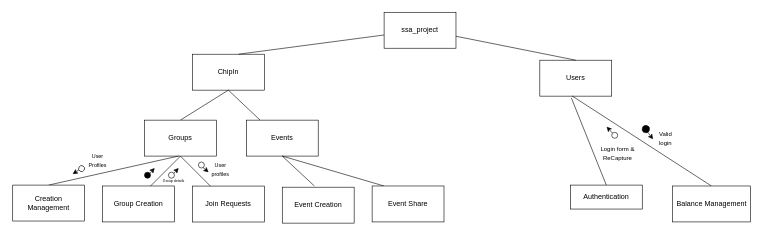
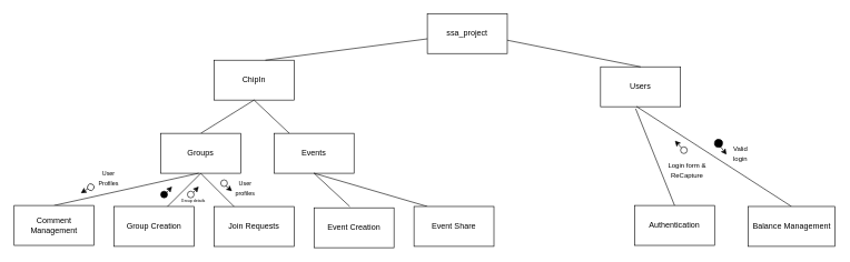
  <mxCell id="0" />
  <mxCell id="1" parent="0" />
  <mxCell id="2" value="ssa_project" style="rounded=0;whiteSpace=wrap;html=1;" parent="1" vertex="1"><mxGeometry x="640" y="20" width="120" height="60" as="geometry" /></mxCell>
  <mxCell id="3" value="Users" style="rounded=0;whiteSpace=wrap;html=1;" parent="1" vertex="1"><mxGeometry x="900" y="100" width="120" height="60" as="geometry" /></mxCell>
  <mxCell id="4" value="ChipIn" style="rounded=0;whiteSpace=wrap;html=1;" parent="1" vertex="1"><mxGeometry x="320" y="90" width="120" height="60" as="geometry" /></mxCell>
- <mxCell id="5" value="Authentication" style="rounded=0;whiteSpace=wrap;html=1;" parent="1" vertex="1"><mxGeometry x="951" y="308.5" width="120" height="40" as="geometry" /></mxCell>
+ <mxCell id="5" value="Authentication" style="rounded=0;whiteSpace=wrap;html=1;" parent="1" vertex="1"><mxGeometry x="951" y="308.5" width="120" height="60" as="geometry" /></mxCell>
  <mxCell id="6" value="" style="endArrow=none;html=1;rounded=0;entryX=0.5;entryY=1;entryDx=0;entryDy=0;" parent="1" target="4" edge="1"><mxGeometry width="50" height="50" relative="1" as="geometry"><mxPoint x="300" y="200" as="sourcePoint" /><mxPoint x="280" y="150" as="targetPoint" /></mxGeometry></mxCell>
  <mxCell id="7" value="Groups" style="rounded=0;whiteSpace=wrap;html=1;" parent="1" vertex="1"><mxGeometry x="240" y="200.07" width="120" height="60" as="geometry" /></mxCell>
  <mxCell id="8" value="Group Creation" style="rounded=0;whiteSpace=wrap;html=1;" parent="1" vertex="1"><mxGeometry x="170" y="310" width="120" height="60" as="geometry" /></mxCell>
  <mxCell id="9" value="Join Requests" style="rounded=0;whiteSpace=wrap;html=1;" parent="1" vertex="1"><mxGeometry x="320" y="310.14" width="120" height="60" as="geometry" /></mxCell>
  <mxCell id="10" value="" style="endArrow=none;html=1;rounded=0;" parent="1" edge="1"><mxGeometry width="50" height="50" relative="1" as="geometry"><mxPoint x="250" y="310.14" as="sourcePoint" /><mxPoint x="300" y="260.14" as="targetPoint" /></mxGeometry></mxCell>
  <mxCell id="11" value="" style="endArrow=none;html=1;rounded=0;" parent="1" edge="1"><mxGeometry width="50" height="50" relative="1" as="geometry"><mxPoint x="300" y="260.14" as="sourcePoint" /><mxPoint x="350" y="310.14" as="targetPoint" /></mxGeometry></mxCell>
  <mxCell id="12" value="" style="group;rotation=0;" parent="1" vertex="1" connectable="0"><mxGeometry x="240" y="280" width="17" height="17" as="geometry" /></mxCell>
  <mxCell id="13" value="" style="ellipse;whiteSpace=wrap;html=1;aspect=fixed;fillColor=#000000;rotation=0;" parent="12" vertex="1"><mxGeometry y="7" width="10" height="10" as="geometry" /></mxCell>
  <mxCell id="14" value="" style="endArrow=classic;html=1;rounded=0;exitX=1;exitY=0;exitDx=0;exitDy=0;" parent="12" edge="1"><mxGeometry width="50" height="50" relative="1" as="geometry"><mxPoint x="6" y="12" as="sourcePoint" /><mxPoint x="17" as="targetPoint" /></mxGeometry></mxCell>
  <mxCell id="15" value="" style="group" parent="1" vertex="1" connectable="0"><mxGeometry x="280" y="280" width="17" height="17" as="geometry" /></mxCell>
  <mxCell id="16" value="" style="endArrow=classic;html=1;rounded=0;exitX=1;exitY=0;exitDx=0;exitDy=0;" parent="15" edge="1"><mxGeometry width="50" height="50" relative="1" as="geometry"><mxPoint x="6" y="12" as="sourcePoint" /><mxPoint x="17" as="targetPoint" /></mxGeometry></mxCell>
  <mxCell id="17" value="" style="ellipse;whiteSpace=wrap;html=1;aspect=fixed;fillColor=#FFFFFF;rotation=0;strokeColor=#000000;" parent="15" vertex="1"><mxGeometry y="7" width="10" height="10" as="geometry" /></mxCell>
  <mxCell id="18" value="" style="group;rotation=90;" parent="1" vertex="1" connectable="0"><mxGeometry x="330" y="270" width="17" height="17" as="geometry" /></mxCell>
  <mxCell id="19" value="" style="endArrow=classic;html=1;rounded=0;exitX=1;exitY=0;exitDx=0;exitDy=0;" parent="18" edge="1"><mxGeometry width="50" height="50" relative="1" as="geometry"><mxPoint x="4" y="6" as="sourcePoint" /><mxPoint x="17" y="17" as="targetPoint" /></mxGeometry></mxCell>
  <mxCell id="20" value="" style="ellipse;whiteSpace=wrap;html=1;aspect=fixed;fillColor=#FFFFFF;rotation=90;strokeColor=#000000;" parent="18" vertex="1"><mxGeometry width="10" height="10" as="geometry" /></mxCell>
  <mxCell id="21" value="&lt;font style=&quot;font-size: 10px;&quot;&gt;Valid login&lt;/font&gt;" style="text;html=1;align=center;verticalAlign=middle;whiteSpace=wrap;rounded=0;" parent="1" vertex="1"><mxGeometry x="1090" y="219.93" width="40" height="20" as="geometry" /></mxCell>
  <mxCell id="22" value="&lt;font style=&quot;font-size: 6px;&quot;&gt;Group details&lt;/font&gt;" style="text;html=1;align=center;verticalAlign=middle;whiteSpace=wrap;rounded=0;" parent="1" vertex="1"><mxGeometry x="268.5" y="290" width="40" height="20" as="geometry" /></mxCell>
  <mxCell id="23" value="&lt;font style=&quot;font-size: 9px;&quot;&gt;User profiles&lt;/font&gt;" style="text;html=1;align=center;verticalAlign=middle;whiteSpace=wrap;rounded=0;" parent="1" vertex="1"><mxGeometry x="347" y="271" width="40" height="20" as="geometry" /></mxCell>
  <mxCell id="24" value="" style="endArrow=none;html=1;rounded=0;entryX=0.197;entryY=0.01;entryDx=0;entryDy=0;entryPerimeter=0;exitX=0.5;exitY=1;exitDx=0;exitDy=0;" parent="1" source="4" target="25" edge="1"><mxGeometry width="50" height="50" relative="1" as="geometry"><mxPoint x="347" y="150" as="sourcePoint" /><mxPoint x="440" y="200" as="targetPoint" /></mxGeometry></mxCell>
  <mxCell id="25" value="Events" style="rounded=0;whiteSpace=wrap;html=1;" parent="1" vertex="1"><mxGeometry x="410" y="200.07" width="120" height="60" as="geometry" /></mxCell>
  <mxCell id="26" value="" style="endArrow=none;html=1;rounded=0;exitX=0.447;exitY=-0.033;exitDx=0;exitDy=0;exitPerimeter=0;entryX=0.5;entryY=1;entryDx=0;entryDy=0;" parent="1" source="27" target="25" edge="1"><mxGeometry width="50" height="50" relative="1" as="geometry"><mxPoint x="530.5" y="300" as="sourcePoint" /><mxPoint x="530" y="260.07" as="targetPoint" /></mxGeometry></mxCell>
  <mxCell id="27" value="Event Creation" style="rounded=0;whiteSpace=wrap;html=1;" parent="1" vertex="1"><mxGeometry x="470" y="312" width="120" height="60" as="geometry" /></mxCell>
  <mxCell id="28" value="" style="endArrow=none;html=1;rounded=0;entryX=0.5;entryY=1;entryDx=0;entryDy=0;" parent="1" target="25" edge="1"><mxGeometry width="50" height="50" relative="1" as="geometry"><mxPoint x="640" y="310" as="sourcePoint" /><mxPoint x="530" y="260" as="targetPoint" /></mxGeometry></mxCell>
  <mxCell id="29" value="Event Share" style="rounded=0;whiteSpace=wrap;html=1;" parent="1" vertex="1"><mxGeometry x="620" y="310" width="120" height="60" as="geometry" /></mxCell>
  <mxCell id="30" value="" style="endArrow=none;html=1;rounded=0;exitX=0.438;exitY=1.048;exitDx=0;exitDy=0;exitPerimeter=0;entryX=0.5;entryY=0;entryDx=0;entryDy=0;" parent="1" source="3" edge="1" target="5"><mxGeometry width="50" height="50" relative="1" as="geometry"><mxPoint x="1070" y="171.655" as="sourcePoint" /><mxPoint x="1130" y="231.57" as="targetPoint" /></mxGeometry></mxCell>
  <mxCell id="31" value="" style="group;rotation=100;" parent="1" vertex="1" connectable="0"><mxGeometry x="1070" y="209.996" width="20.4" height="20.371" as="geometry" /></mxCell>
  <mxCell id="32" value="" style="ellipse;whiteSpace=wrap;html=1;aspect=fixed;fillColor=#000000;rotation=100;" parent="31" vertex="1"><mxGeometry x="1" y="-1" width="11.983" height="11.983" as="geometry" /></mxCell>
  <mxCell id="33" value="" style="endArrow=classic;html=1;rounded=0;exitX=1;exitY=0;exitDx=0;exitDy=0;" parent="31" edge="1"><mxGeometry width="50" height="50" relative="1" as="geometry"><mxPoint x="7" y="6" as="sourcePoint" /><mxPoint x="19" y="22" as="targetPoint" /></mxGeometry></mxCell>
  <mxCell id="34" value="" style="group;rotation=-90;" parent="1" vertex="1" connectable="0"><mxGeometry x="1021.5" y="210" width="17" height="20.37" as="geometry" /></mxCell>
  <mxCell id="35" value="" style="endArrow=classic;html=1;rounded=0;exitX=1;exitY=0;exitDx=0;exitDy=0;" parent="34" edge="1" source="36"><mxGeometry width="50" height="50" relative="1" as="geometry"><mxPoint x="3" y="15" as="sourcePoint" /><mxPoint x="-10" y="1" as="targetPoint" /></mxGeometry></mxCell>
  <mxCell id="36" value="" style="ellipse;whiteSpace=wrap;html=1;aspect=fixed;fillColor=#FFFFFF;rotation=-90;strokeColor=#000000;" parent="34" vertex="1"><mxGeometry x="-1.5" y="10.37" width="10" height="10" as="geometry" /></mxCell>
  <mxCell id="37" value="&lt;font style=&quot;font-size: 10px;&quot;&gt;Login form &amp;amp; ReCapture&lt;/font&gt;" style="text;html=1;align=center;verticalAlign=middle;whiteSpace=wrap;rounded=0;" parent="1" vertex="1"><mxGeometry x="1000" y="239.93" width="60" height="30.07" as="geometry" /></mxCell>
  <mxCell id="38" value="" style="endArrow=none;html=1;rounded=0;exitX=0.5;exitY=0;exitDx=0;exitDy=0;" parent="1" source="39" edge="1"><mxGeometry width="50" height="50" relative="1" as="geometry"><mxPoint x="100" y="290" as="sourcePoint" /><mxPoint x="297" y="260" as="targetPoint" /></mxGeometry></mxCell>
- <mxCell id="39" value="Creation Management" style="rounded=0;whiteSpace=wrap;html=1;" parent="1" vertex="1"><mxGeometry x="20" y="308.5" width="120" height="60" as="geometry" /></mxCell>
+ <mxCell id="39" value="Comment Management" style="rounded=0;whiteSpace=wrap;html=1;" parent="1" vertex="1"><mxGeometry x="20" y="308.5" width="120" height="60" as="geometry" /></mxCell>
  <mxCell id="40" value="" style="endArrow=classic;html=1;rounded=0;exitX=1;exitY=0;exitDx=0;exitDy=0;" parent="1" edge="1"><mxGeometry width="50" height="50" relative="1" as="geometry"><mxPoint x="134" y="281" as="sourcePoint" /><mxPoint x="120" y="290" as="targetPoint" /></mxGeometry></mxCell>
  <mxCell id="41" value="" style="ellipse;whiteSpace=wrap;html=1;aspect=fixed;fillColor=#FFFFFF;rotation=120;strokeColor=#000000;" parent="1" vertex="1"><mxGeometry x="130" y="276" width="10" height="10" as="geometry" /></mxCell>
  <mxCell id="42" value="&lt;font style=&quot;font-size: 9px;&quot;&gt;User Profiles&lt;/font&gt;" style="text;html=1;align=center;verticalAlign=middle;whiteSpace=wrap;rounded=0;" parent="1" vertex="1"><mxGeometry x="140" y="256" width="44" height="20" as="geometry" /></mxCell>
  <mxCell id="43" value="" style="endArrow=none;html=1;rounded=0;" edge="1" parent="1" target="2"><mxGeometry width="50" height="50" relative="1" as="geometry"><mxPoint x="397" y="90" as="sourcePoint" /><mxPoint x="447" y="40" as="targetPoint" /></mxGeometry></mxCell>
  <mxCell id="44" value="" style="endArrow=none;html=1;rounded=0;exitX=0.5;exitY=0;exitDx=0;exitDy=0;" edge="1" parent="1" source="3"><mxGeometry width="50" height="50" relative="1" as="geometry"><mxPoint x="710" y="110" as="sourcePoint" /><mxPoint x="760" y="60" as="targetPoint" /></mxGeometry></mxCell>
  <mxCell id="45" value="" style="endArrow=none;html=1;rounded=0;entryX=0.448;entryY=0.994;entryDx=0;entryDy=0;entryPerimeter=0;exitX=0.5;exitY=0;exitDx=0;exitDy=0;" edge="1" parent="1" source="46" target="3"><mxGeometry width="50" height="50" relative="1" as="geometry"><mxPoint x="1280" y="300" as="sourcePoint" /><mxPoint x="1160" y="280" as="targetPoint" /></mxGeometry></mxCell>
  <mxCell id="46" value="Balance Management" style="rounded=0;whiteSpace=wrap;html=1;" vertex="1" parent="1"><mxGeometry x="1121.5" y="310" width="130" height="60" as="geometry" /></mxCell>
